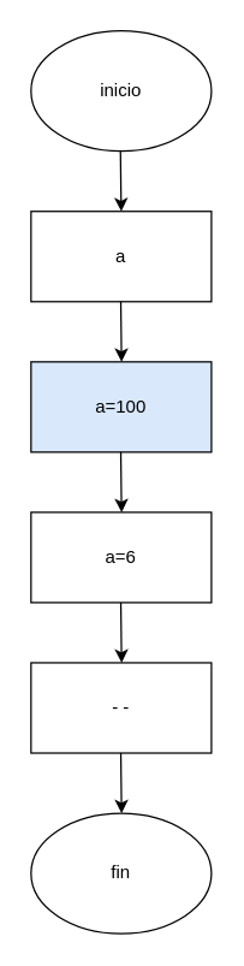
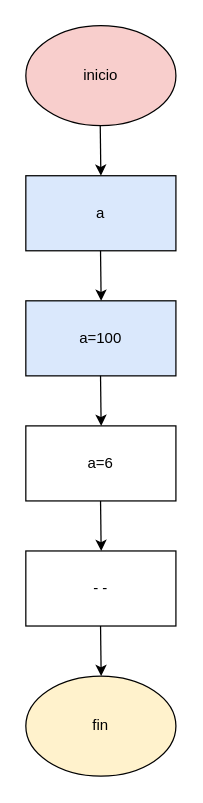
  <mxCell id="0" />
  <mxCell id="1" parent="0" />
- <mxCell id="2" value="inicio" style="ellipse;whiteSpace=wrap;html=1;" parent="1" vertex="1"><mxGeometry x="20" y="20" width="120" height="80" as="geometry" /></mxCell>
+ <mxCell id="2" value="inicio" style="ellipse;whiteSpace=wrap;html=1;fillColor=#f8cecc;" parent="1" vertex="1"><mxGeometry x="20" y="20" width="120" height="80" as="geometry" /></mxCell>
  <mxCell id="3" value="" style="endArrow=classic;html=1;rounded=0;" parent="1" edge="1"><mxGeometry width="50" height="50" relative="1" as="geometry"><mxPoint x="79.5" y="100" as="sourcePoint" /><mxPoint x="80" y="140" as="targetPoint" /></mxGeometry></mxCell>
- <mxCell id="4" value="a" style="rounded=0;whiteSpace=wrap;html=1;" parent="1" vertex="1"><mxGeometry x="20" y="140" width="120" height="60" as="geometry" /></mxCell>
+ <mxCell id="4" value="a" style="rounded=0;whiteSpace=wrap;html=1;fillColor=#dae8fc;" parent="1" vertex="1"><mxGeometry x="20" y="140" width="120" height="60" as="geometry" /></mxCell>
  <mxCell id="5" value="" style="endArrow=classic;html=1;rounded=0;" parent="1" edge="1"><mxGeometry width="50" height="50" relative="1" as="geometry"><mxPoint x="79.72" y="200" as="sourcePoint" /><mxPoint x="80.22" y="240" as="targetPoint" /></mxGeometry></mxCell>
  <mxCell id="6" value="a=100" style="rounded=0;whiteSpace=wrap;html=1;fillColor=#dae8fc;" parent="1" vertex="1"><mxGeometry x="20" y="240" width="120" height="60" as="geometry" /></mxCell>
  <mxCell id="7" value="" style="endArrow=classic;html=1;rounded=0;" parent="1" edge="1"><mxGeometry width="50" height="50" relative="1" as="geometry"><mxPoint x="79.74" y="400" as="sourcePoint" /><mxPoint x="80.24" y="440" as="targetPoint" /></mxGeometry></mxCell>
  <mxCell id="8" value="" style="endArrow=classic;html=1;rounded=0;" parent="1" edge="1"><mxGeometry width="50" height="50" relative="1" as="geometry"><mxPoint x="79.72" y="300" as="sourcePoint" /><mxPoint x="80.22" y="340" as="targetPoint" /></mxGeometry></mxCell>
  <mxCell id="9" value="- -" style="rounded=0;whiteSpace=wrap;html=1;" parent="1" vertex="1"><mxGeometry x="20" y="440" width="120" height="60" as="geometry" /></mxCell>
  <mxCell id="10" value="a=6" style="rounded=0;whiteSpace=wrap;html=1;" parent="1" vertex="1"><mxGeometry x="20" y="340" width="120" height="60" as="geometry" /></mxCell>
  <mxCell id="11" value="" style="endArrow=classic;html=1;rounded=0;" parent="1" edge="1"><mxGeometry width="50" height="50" relative="1" as="geometry"><mxPoint x="79.74" y="500" as="sourcePoint" /><mxPoint x="80.24" y="540" as="targetPoint" /></mxGeometry></mxCell>
- <mxCell id="12" value="fin" style="ellipse;whiteSpace=wrap;html=1;" parent="1" vertex="1"><mxGeometry x="20" y="540" width="120" height="80" as="geometry" /></mxCell>
+ <mxCell id="12" value="fin" style="ellipse;whiteSpace=wrap;html=1;fillColor=#fff2cc;" parent="1" vertex="1"><mxGeometry x="20" y="540" width="120" height="80" as="geometry" /></mxCell>
